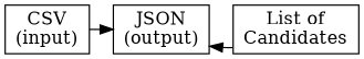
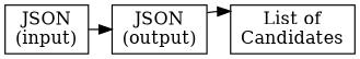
  digraph {
    node [shape=box]
-   n1 [label="CSV\n(input)"]
+   n1 [label="JSON\n(input)"]
    n2 [label="List of\nCandidates"]
    n3 [label="JSON\n(output)"]
    subgraph sub_1 {
      rank=same
      n1
      n2
      n3
    }
    n1 -> n3
-   n2 -> n3
+   n3 -> n2
  }
